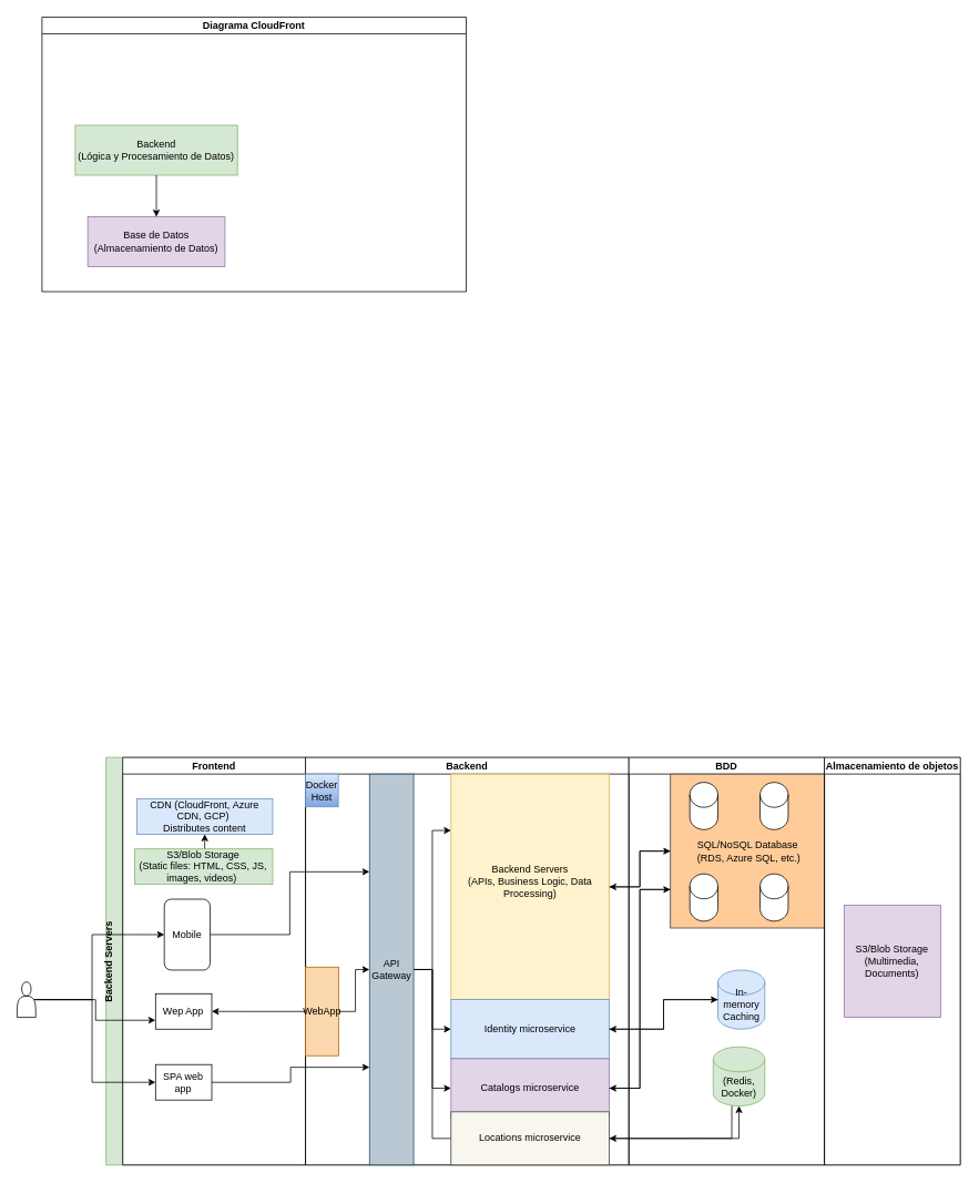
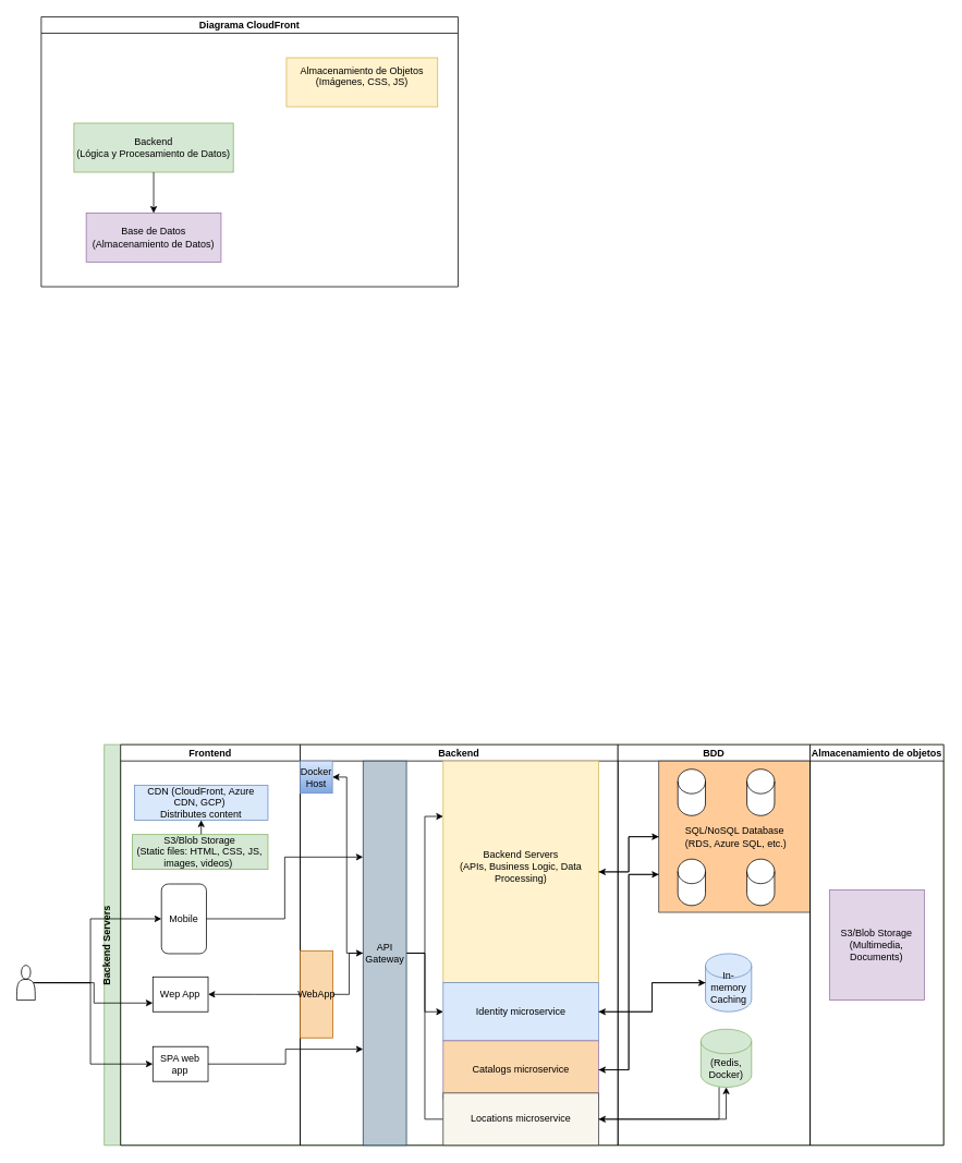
  <mxCell id="0" />
  <mxCell id="1" parent="0" />
  <mxCell id="2" value="Diagrama CloudFront" style="swimlane;startSize=20;horizontal=1;containerType=tree;" vertex="1" parent="1"><mxGeometry x="50" y="20" width="510" height="330" as="geometry" /></mxCell>
  <mxCell id="3" value="Backend&lt;div&gt;(Lógica y Procesamiento de Datos)&lt;br&gt;&lt;/div&gt;" style="rounded=0;whiteSpace=wrap;html=1;fillColor=#d5e8d4;strokeColor=#82b366;" vertex="1" parent="2"><mxGeometry x="40" y="130" width="195" height="60" as="geometry" /></mxCell>
+ <mxCell id="4" value="Almacenamiento de&amp;nbsp;Objetos (Imágenes,&amp;nbsp;CSS, JS)&lt;div&gt;&lt;br/&gt;&lt;/div&gt;" style="rounded=0;whiteSpace=wrap;html=1;fillColor=#fff2cc;strokeColor=#d6b656;" vertex="1" parent="2"><mxGeometry x="300" y="50" width="185" height="60" as="geometry" /></mxCell>
  <mxCell id="5" value="" style="endArrow=classic;html=1;rounded=0;entryX=0.5;entryY=0;entryDx=0;entryDy=0;" edge="1" parent="2" source="3" target="6"><mxGeometry width="50" height="50" relative="1" as="geometry"><mxPoint x="652.5" y="490" as="sourcePoint" /><mxPoint x="702.5" y="440" as="targetPoint" /></mxGeometry></mxCell>
  <mxCell id="6" value="Base de Datos&lt;br&gt;(Almacenamiento de Datos)" style="rounded=0;whiteSpace=wrap;html=1;fillColor=#e1d5e7;strokeColor=#9673a6;" vertex="1" parent="2"><mxGeometry x="55" y="240" width="165" height="60" as="geometry" /></mxCell>
  <mxCell id="7" value="" style="group" vertex="1" connectable="0" parent="1"><mxGeometry x="20" y="910" width="1110" height="490" as="geometry" /></mxCell>
  <mxCell id="8" value="&#10;Backend Servers&#10;&#10;" style="swimlane;childLayout=stackLayout;resizeParent=1;resizeParentMax=0;startSize=20;horizontal=0;horizontalStack=1;fillColor=#d5e8d4;strokeColor=#82b366;" vertex="1" parent="7"><mxGeometry x="107.056" width="1027.009" height="490" as="geometry" /></mxCell>
  <mxCell id="9" value="Frontend" style="swimlane;startSize=20;" vertex="1" parent="8"><mxGeometry x="20" width="219.746" height="490" as="geometry" /></mxCell>
  <mxCell id="10" value="CDN (CloudFront,&amp;nbsp;Azure CDN, GCP)&amp;nbsp;&lt;br&gt;Distributes&amp;nbsp;content         " style="rounded=0;whiteSpace=wrap;html=1;fillColor=#dae8fc;strokeColor=#6c8ebf;" vertex="1" parent="9"><mxGeometry x="16.904" y="49.71" width="163.401" height="42.609" as="geometry" /></mxCell>
  <mxCell id="11" style="edgeStyle=orthogonalEdgeStyle;rounded=0;orthogonalLoop=1;jettySize=auto;html=1;exitX=0.5;exitY=0;exitDx=0;exitDy=0;entryX=0.5;entryY=1;entryDx=0;entryDy=0;" edge="1" parent="9" source="12" target="10"><mxGeometry relative="1" as="geometry" /></mxCell>
  <mxCell id="12" value="S3/Blob Storage&lt;div&gt;&lt;span style=&quot;background-color: transparent;&quot;&gt;(Static files: HTML, CSS, JS, images, videos)&amp;nbsp;&lt;/span&gt;&lt;/div&gt;" style="rounded=0;whiteSpace=wrap;html=1;fillColor=#d5e8d4;strokeColor=#82b366;" vertex="1" parent="9"><mxGeometry x="14.25" y="110" width="166.05" height="42.61" as="geometry" /></mxCell>
  <mxCell id="13" value="Mobile" style="rounded=1;whiteSpace=wrap;html=1;" vertex="1" parent="9"><mxGeometry x="50" y="170.43" width="55" height="85.22" as="geometry" /></mxCell>
  <mxCell id="14" value="Wep App" style="rounded=0;whiteSpace=wrap;html=1;" vertex="1" parent="9"><mxGeometry x="39.442" y="284.058" width="67.614" height="42.609" as="geometry" /></mxCell>
  <mxCell id="15" value="SPA web app" style="rounded=0;whiteSpace=wrap;html=1;" vertex="1" parent="9"><mxGeometry x="39.442" y="369.275" width="67.614" height="42.609" as="geometry" /></mxCell>
  <mxCell id="16" value="Backend" style="swimlane;startSize=20;" vertex="1" parent="8"><mxGeometry x="239.746" width="388.782" height="490" as="geometry" /></mxCell>
  <mxCell id="17" style="edgeStyle=orthogonalEdgeStyle;rounded=0;orthogonalLoop=1;jettySize=auto;html=1;" edge="1" parent="16" source="18" target="23"><mxGeometry relative="1" as="geometry" /></mxCell>
  <mxCell id="18" value="WebApp" style="rounded=0;whiteSpace=wrap;html=1;fillColor=#fad7ac;strokeColor=#b46504;" vertex="1" parent="16"><mxGeometry y="252.1" width="40" height="106.52" as="geometry" /></mxCell>
  <mxCell id="19" style="edgeStyle=orthogonalEdgeStyle;rounded=0;orthogonalLoop=1;jettySize=auto;html=1;entryX=0;entryY=0.25;entryDx=0;entryDy=0;" edge="1" parent="16" source="23" target="25"><mxGeometry relative="1" as="geometry" /></mxCell>
  <mxCell id="20" style="edgeStyle=orthogonalEdgeStyle;rounded=0;orthogonalLoop=1;jettySize=auto;html=1;" edge="1" parent="16" source="23" target="26"><mxGeometry relative="1" as="geometry" /></mxCell>
- <mxCell id="21" style="edgeStyle=orthogonalEdgeStyle;rounded=0;orthogonalLoop=1;jettySize=auto;html=1;" edge="1" parent="16" source="23" target="27"><mxGeometry relative="1" as="geometry" /></mxCell>
+ <mxCell id="21" style="edgeStyle=orthogonalEdgeStyle;rounded=0;orthogonalLoop=1;jettySize=auto;html=1;" edge="1" parent="16" source="23" target="24"><mxGeometry relative="1" as="geometry" /></mxCell>
  <mxCell id="22" style="edgeStyle=orthogonalEdgeStyle;rounded=0;orthogonalLoop=1;jettySize=auto;html=1;endArrow=none;" edge="1" parent="16" source="23" target="28"><mxGeometry relative="1" as="geometry" /></mxCell>
  <mxCell id="23" value="API&lt;div&gt;Gateway&lt;/div&gt;" style="rounded=0;whiteSpace=wrap;html=1;fillColor=#bac8d3;strokeColor=#23445d;" vertex="1" parent="16"><mxGeometry x="76.91" y="20" width="53.09" height="470" as="geometry" /></mxCell>
  <mxCell id="24" value="Docker Host" style="whiteSpace=wrap;html=1;aspect=fixed;fillColor=#dae8fc;gradientColor=#7ea6e0;strokeColor=#6c8ebf;" vertex="1" parent="16"><mxGeometry y="20.003" width="39.442" height="39.442" as="geometry" /></mxCell>
  <mxCell id="25" value="Backend Servers&lt;div&gt;(APIs, Business Logic,&amp;nbsp;Data Processing) &lt;br&gt;&lt;br&gt;&lt;/div&gt;" style="rounded=0;whiteSpace=wrap;html=1;fillColor=#fff2cc;strokeColor=#d6b656;" vertex="1" parent="16"><mxGeometry x="174.95" y="20" width="190.16" height="271.16" as="geometry" /></mxCell>
  <mxCell id="26" value="Identity microservice" style="rounded=0;whiteSpace=wrap;html=1;fillColor=#dae8fc;strokeColor=#6c8ebf;" vertex="1" parent="16"><mxGeometry x="174.952" y="291.159" width="190.165" height="71.014" as="geometry" /></mxCell>
- <mxCell id="27" value="Catalogs microservice" style="rounded=0;whiteSpace=wrap;html=1;fillColor=#e1d5e7;strokeColor=#9673a6;" vertex="1" parent="16"><mxGeometry x="174.952" y="362.174" width="190.165" height="71.014" as="geometry" /></mxCell>
+ <mxCell id="27" value="Catalogs microservice" style="rounded=0;whiteSpace=wrap;html=1;fillColor=#fad7ac;strokeColor=#9673a6;" vertex="1" parent="16"><mxGeometry x="174.952" y="362.174" width="190.165" height="71.014" as="geometry" /></mxCell>
  <mxCell id="28" value="Locations microservice" style="rounded=0;whiteSpace=wrap;html=1;fillColor=#f9f7ed;strokeColor=#36393d;" vertex="1" parent="16"><mxGeometry x="174.952" y="426.087" width="190.165" height="63.913" as="geometry" /></mxCell>
  <mxCell id="29" value="BDD" style="swimlane;startSize=20;" vertex="1" parent="8"><mxGeometry x="628.528" width="235.08" height="490" as="geometry" /></mxCell>
  <mxCell id="30" value="SQL/NoSQL Database&lt;div&gt;&amp;nbsp;(RDS, Azure SQL, etc.)&lt;br&gt;&lt;/div&gt;" style="whiteSpace=wrap;html=1;aspect=fixed;fillColor=#ffcc99;strokeColor=#36393d;" vertex="1" parent="29"><mxGeometry x="50" y="20" width="185.08" height="185.08" as="geometry" /></mxCell>
  <mxCell id="31" value="" style="shape=cylinder3;whiteSpace=wrap;html=1;boundedLbl=1;backgroundOutline=1;size=15;" vertex="1" parent="29"><mxGeometry x="73.249" y="30.0" width="33.807" height="56.812" as="geometry" /></mxCell>
  <mxCell id="32" value="" style="shape=cylinder3;whiteSpace=wrap;html=1;boundedLbl=1;backgroundOutline=1;size=15;" vertex="1" parent="29"><mxGeometry x="157.766" y="30.0" width="33.807" height="56.812" as="geometry" /></mxCell>
  <mxCell id="33" value="" style="shape=cylinder3;whiteSpace=wrap;html=1;boundedLbl=1;backgroundOutline=1;size=15;" vertex="1" parent="29"><mxGeometry x="73.249" y="139.998" width="33.807" height="56.812" as="geometry" /></mxCell>
  <mxCell id="34" value="" style="shape=cylinder3;whiteSpace=wrap;html=1;boundedLbl=1;backgroundOutline=1;size=15;" vertex="1" parent="29"><mxGeometry x="157.766" y="139.998" width="33.807" height="56.812" as="geometry" /></mxCell>
  <mxCell id="35" value="&#10;In-memory Caching&#10;&#10;" style="shape=cylinder3;whiteSpace=wrap;html=1;boundedLbl=1;backgroundOutline=1;size=15;fillColor=#dae8fc;strokeColor=#6c8ebf;" vertex="1" parent="29"><mxGeometry x="107.056" y="255.652" width="56.345" height="71.014" as="geometry" /></mxCell>
  <mxCell id="36" value="(Redis, Docker)" style="shape=cylinder3;whiteSpace=wrap;html=1;boundedLbl=1;backgroundOutline=1;size=15;fillColor=#d5e8d4;strokeColor=#82b366;" vertex="1" parent="29"><mxGeometry x="101.421" y="347.971" width="61.98" height="71.014" as="geometry" /></mxCell>
  <mxCell id="37" value="Almacenamiento de objetos" style="swimlane;startSize=20;" vertex="1" parent="8"><mxGeometry x="863.608" width="163.401" height="490" as="geometry" /></mxCell>
  <mxCell id="38" value="S3/Blob Storage&lt;div&gt;(Multimedia, Documents)&lt;br&gt;&lt;/div&gt;" style="rounded=0;whiteSpace=wrap;html=1;fillColor=#e1d5e7;strokeColor=#9673a6;" vertex="1" parent="37"><mxGeometry x="23.665" y="177.536" width="116.071" height="134.928" as="geometry" /></mxCell>
  <mxCell id="39" style="edgeStyle=orthogonalEdgeStyle;rounded=0;orthogonalLoop=1;jettySize=auto;html=1;entryX=0;entryY=0.25;entryDx=0;entryDy=0;" edge="1" parent="8" source="13" target="23"><mxGeometry relative="1" as="geometry" /></mxCell>
  <mxCell id="40" style="edgeStyle=orthogonalEdgeStyle;rounded=0;orthogonalLoop=1;jettySize=auto;html=1;entryX=1;entryY=0.5;entryDx=0;entryDy=0;" edge="1" parent="8" source="18" target="14"><mxGeometry relative="1" as="geometry" /></mxCell>
  <mxCell id="41" style="edgeStyle=orthogonalEdgeStyle;rounded=0;orthogonalLoop=1;jettySize=auto;html=1;entryX=0;entryY=0.75;entryDx=0;entryDy=0;" edge="1" parent="8" source="15" target="23"><mxGeometry relative="1" as="geometry" /></mxCell>
  <mxCell id="42" style="edgeStyle=orthogonalEdgeStyle;rounded=0;orthogonalLoop=1;jettySize=auto;html=1;" edge="1" parent="8" source="25" target="30"><mxGeometry relative="1" as="geometry" /></mxCell>
  <mxCell id="43" style="edgeStyle=orthogonalEdgeStyle;rounded=0;orthogonalLoop=1;jettySize=auto;html=1;" edge="1" parent="8" source="30" target="25"><mxGeometry relative="1" as="geometry" /></mxCell>
  <mxCell id="44" style="edgeStyle=orthogonalEdgeStyle;rounded=0;orthogonalLoop=1;jettySize=auto;html=1;" edge="1" parent="8" source="26" target="35"><mxGeometry relative="1" as="geometry" /></mxCell>
  <mxCell id="45" style="edgeStyle=orthogonalEdgeStyle;rounded=0;orthogonalLoop=1;jettySize=auto;html=1;" edge="1" parent="8" source="35" target="26"><mxGeometry relative="1" as="geometry" /></mxCell>
  <mxCell id="46" style="edgeStyle=orthogonalEdgeStyle;rounded=0;orthogonalLoop=1;jettySize=auto;html=1;entryX=0;entryY=0.75;entryDx=0;entryDy=0;" edge="1" parent="8" source="27" target="30"><mxGeometry relative="1" as="geometry" /></mxCell>
  <mxCell id="47" style="edgeStyle=orthogonalEdgeStyle;rounded=0;orthogonalLoop=1;jettySize=auto;html=1;entryX=1;entryY=0.5;entryDx=0;entryDy=0;exitX=0;exitY=0.75;exitDx=0;exitDy=0;" edge="1" parent="8" source="30" target="27"><mxGeometry relative="1" as="geometry" /></mxCell>
  <mxCell id="48" style="edgeStyle=orthogonalEdgeStyle;rounded=0;orthogonalLoop=1;jettySize=auto;html=1;" edge="1" parent="8" source="28" target="36"><mxGeometry relative="1" as="geometry" /></mxCell>
  <mxCell id="49" style="edgeStyle=orthogonalEdgeStyle;rounded=0;orthogonalLoop=1;jettySize=auto;html=1;entryX=1;entryY=0.5;entryDx=0;entryDy=0;" edge="1" parent="8" source="36" target="28"><mxGeometry relative="1" as="geometry"><Array as="points"><mxPoint x="752.208" y="458.043" /></Array></mxGeometry></mxCell>
  <mxCell id="50" style="edgeStyle=orthogonalEdgeStyle;rounded=0;orthogonalLoop=1;jettySize=auto;html=1;entryX=0;entryY=0.5;entryDx=0;entryDy=0;exitX=0.9;exitY=0.5;exitDx=0;exitDy=0;exitPerimeter=0;" edge="1" parent="7" source="53" target="13"><mxGeometry relative="1" as="geometry"><Array as="points"><mxPoint x="90.152" y="291.159" /><mxPoint x="90.152" y="213.043" /></Array></mxGeometry></mxCell>
  <mxCell id="51" style="edgeStyle=orthogonalEdgeStyle;rounded=0;orthogonalLoop=1;jettySize=auto;html=1;entryX=0;entryY=0.75;entryDx=0;entryDy=0;" edge="1" parent="7" source="53" target="14"><mxGeometry relative="1" as="geometry" /></mxCell>
  <mxCell id="52" style="edgeStyle=orthogonalEdgeStyle;rounded=0;orthogonalLoop=1;jettySize=auto;html=1;entryX=0;entryY=0.5;entryDx=0;entryDy=0;exitX=0.9;exitY=0.5;exitDx=0;exitDy=0;exitPerimeter=0;" edge="1" parent="7" source="53" target="15"><mxGeometry relative="1" as="geometry"><Array as="points"><mxPoint x="90.152" y="291.159" /><mxPoint x="90.152" y="390.58" /></Array></mxGeometry></mxCell>
  <mxCell id="53" value="" style="shape=actor;whiteSpace=wrap;html=1;" vertex="1" parent="7"><mxGeometry y="269.855" width="22.538" height="42.609" as="geometry" /></mxCell>
